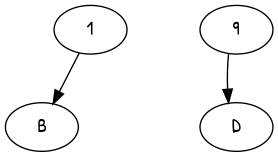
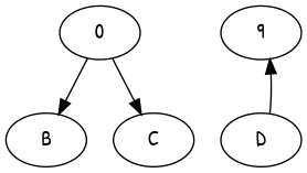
  digraph {
    fontname="Patrick Hand"
    overlap_scaling=-5
    node [fontname="Patrick Hand"]
    edge [fontname="Patrick Hand"]
-   1
+   1 [label=0]
    B
+   C
    n4 [label=9]
    D
    1 -> B
-   n4 -> D
+   1 -> C
+   D -> n4
  }
